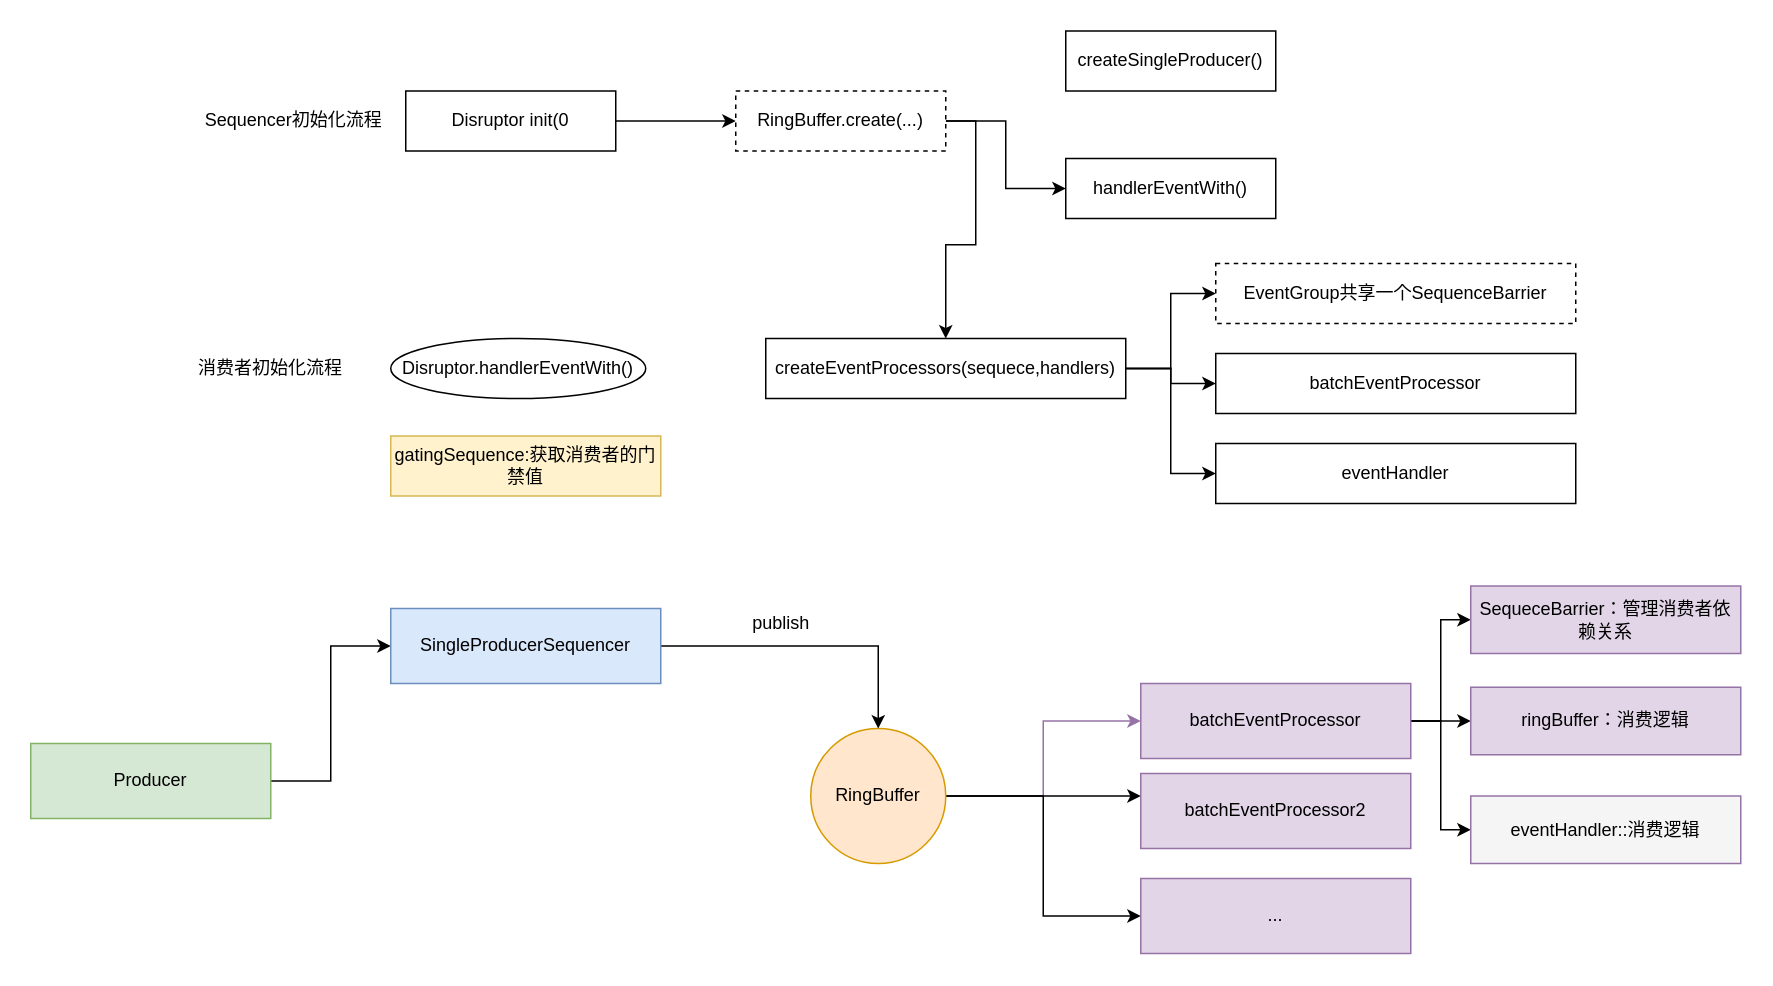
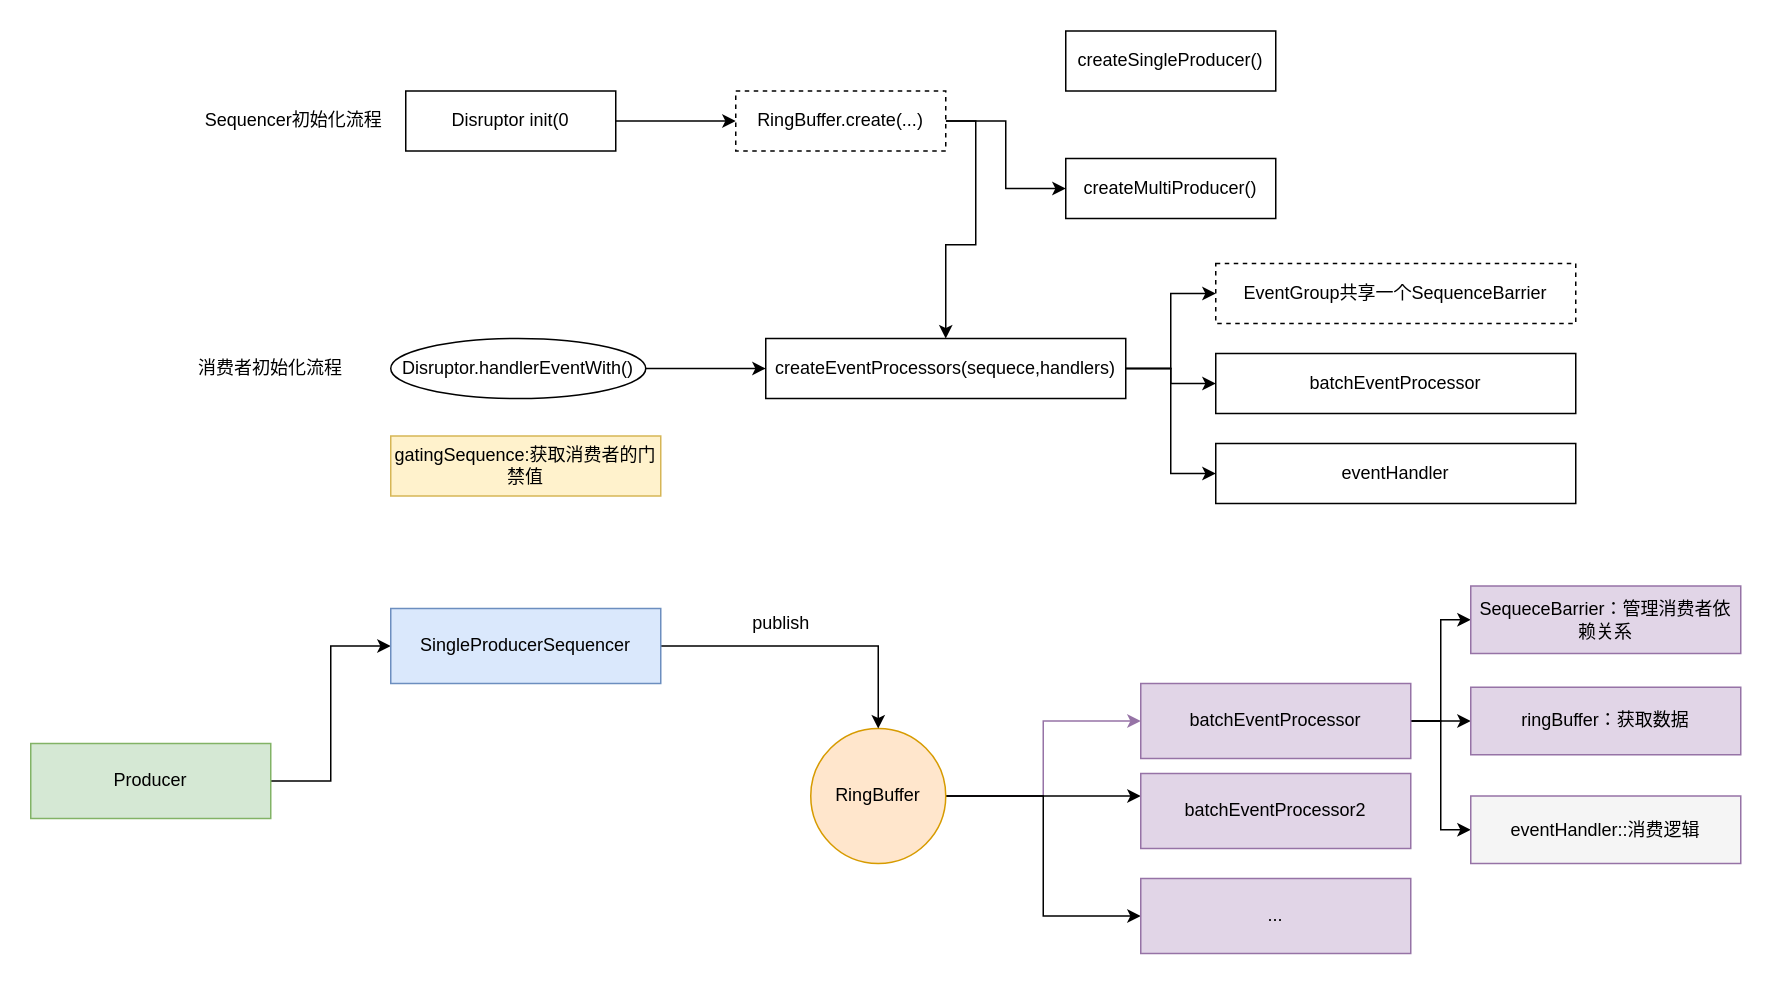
  <mxCell id="0" />
  <mxCell id="1" parent="0" />
  <mxCell id="2" style="edgeStyle=orthogonalEdgeStyle;rounded=0;orthogonalLoop=1;jettySize=auto;html=1;exitX=1;exitY=0.5;exitDx=0;exitDy=0;entryX=0;entryY=0.5;entryDx=0;entryDy=0;" edge="1" parent="1" source="3" target="7"><mxGeometry relative="1" as="geometry" /></mxCell>
  <mxCell id="3" value="Disruptor init(0" style="rounded=0;whiteSpace=wrap;html=1;" vertex="1" parent="1"><mxGeometry x="270" y="60" width="140" height="40" as="geometry" /></mxCell>
  <mxCell id="4" value="Sequencer初始化流程" style="text;html=1;align=center;verticalAlign=middle;resizable=0;points=[];autosize=1;strokeColor=none;fillColor=none;" vertex="1" parent="1"><mxGeometry x="130" y="70" width="130" height="20" as="geometry" /></mxCell>
  <mxCell id="5" style="edgeStyle=orthogonalEdgeStyle;rounded=0;orthogonalLoop=1;jettySize=auto;html=1;exitX=1;exitY=0.5;exitDx=0;exitDy=0;" edge="1" parent="1" source="7" target="16"><mxGeometry relative="1" as="geometry" /></mxCell>
  <mxCell id="6" style="edgeStyle=orthogonalEdgeStyle;rounded=0;orthogonalLoop=1;jettySize=auto;html=1;exitX=1;exitY=0.5;exitDx=0;exitDy=0;entryX=0;entryY=0.5;entryDx=0;entryDy=0;" edge="1" parent="1" source="7" target="9"><mxGeometry relative="1" as="geometry" /></mxCell>
  <mxCell id="7" value="RingBuffer.create(...)" style="rounded=0;whiteSpace=wrap;html=1;dashed=1;" vertex="1" parent="1"><mxGeometry x="490" y="60" width="140" height="40" as="geometry" /></mxCell>
  <mxCell id="8" value="createSingleProducer()" style="rounded=0;whiteSpace=wrap;html=1;" vertex="1" parent="1"><mxGeometry x="710" y="20" width="140" height="40" as="geometry" /></mxCell>
- <mxCell id="9" value="handlerEventWith()" style="rounded=0;whiteSpace=wrap;html=1;" vertex="1" parent="1"><mxGeometry x="710" y="105" width="140" height="40" as="geometry" /></mxCell>
+ <mxCell id="9" value="createMultiProducer()" style="rounded=0;whiteSpace=wrap;html=1;" vertex="1" parent="1"><mxGeometry x="710" y="105" width="140" height="40" as="geometry" /></mxCell>
  <mxCell id="10" value="消费者初始化流程" style="text;html=1;strokeColor=none;fillColor=none;align=center;verticalAlign=middle;whiteSpace=wrap;rounded=0;" vertex="1" parent="1"><mxGeometry x="130" y="235" width="100" height="20" as="geometry" /></mxCell>
+ <mxCell id="11" style="edgeStyle=orthogonalEdgeStyle;rounded=0;orthogonalLoop=1;jettySize=auto;html=1;exitX=1;exitY=0.5;exitDx=0;exitDy=0;entryX=0;entryY=0.5;entryDx=0;entryDy=0;" edge="1" parent="1" source="12" target="16"><mxGeometry relative="1" as="geometry" /></mxCell>
  <mxCell id="12" value="Disruptor.handlerEventWith()" style="ellipse;whiteSpace=wrap;html=1;" vertex="1" parent="1"><mxGeometry x="260" y="225" width="170" height="40" as="geometry" /></mxCell>
  <mxCell id="13" style="edgeStyle=orthogonalEdgeStyle;rounded=0;orthogonalLoop=1;jettySize=auto;html=1;exitX=1;exitY=0.5;exitDx=0;exitDy=0;entryX=0;entryY=0.5;entryDx=0;entryDy=0;" edge="1" parent="1" source="16" target="17"><mxGeometry relative="1" as="geometry" /></mxCell>
  <mxCell id="14" style="edgeStyle=orthogonalEdgeStyle;rounded=0;orthogonalLoop=1;jettySize=auto;html=1;exitX=1;exitY=0.5;exitDx=0;exitDy=0;entryX=0;entryY=0.5;entryDx=0;entryDy=0;" edge="1" parent="1" source="16" target="18"><mxGeometry relative="1" as="geometry" /></mxCell>
  <mxCell id="15" style="edgeStyle=orthogonalEdgeStyle;rounded=0;orthogonalLoop=1;jettySize=auto;html=1;exitX=1;exitY=0.5;exitDx=0;exitDy=0;entryX=0;entryY=0.5;entryDx=0;entryDy=0;" edge="1" parent="1" source="16" target="19"><mxGeometry relative="1" as="geometry" /></mxCell>
  <mxCell id="16" value="createEventProcessors(sequece,handlers)" style="rounded=0;whiteSpace=wrap;html=1;" vertex="1" parent="1"><mxGeometry x="510" y="225" width="240" height="40" as="geometry" /></mxCell>
  <mxCell id="17" value="EventGroup共享一个SequenceBarrier" style="rounded=0;whiteSpace=wrap;html=1;dashed=1;" vertex="1" parent="1"><mxGeometry x="810" y="175" width="240" height="40" as="geometry" /></mxCell>
  <mxCell id="18" value="batchEventProcessor" style="rounded=0;whiteSpace=wrap;html=1;" vertex="1" parent="1"><mxGeometry x="810" y="235" width="240" height="40" as="geometry" /></mxCell>
  <mxCell id="19" value="eventHandler" style="rounded=0;whiteSpace=wrap;html=1;" vertex="1" parent="1"><mxGeometry x="810" y="295" width="240" height="40" as="geometry" /></mxCell>
  <mxCell id="20" style="edgeStyle=orthogonalEdgeStyle;rounded=0;orthogonalLoop=1;jettySize=auto;html=1;exitX=1;exitY=0.5;exitDx=0;exitDy=0;entryX=0;entryY=0.5;entryDx=0;entryDy=0;fillColor=#e1d5e7;strokeColor=#9673a6;" edge="1" parent="1" source="23" target="32"><mxGeometry relative="1" as="geometry" /></mxCell>
  <mxCell id="21" style="edgeStyle=orthogonalEdgeStyle;rounded=0;orthogonalLoop=1;jettySize=auto;html=1;exitX=1;exitY=0.5;exitDx=0;exitDy=0;" edge="1" parent="1" source="23"><mxGeometry relative="1" as="geometry"><mxPoint x="760" y="530" as="targetPoint" /></mxGeometry></mxCell>
  <mxCell id="22" style="edgeStyle=orthogonalEdgeStyle;rounded=0;orthogonalLoop=1;jettySize=auto;html=1;exitX=1;exitY=0.5;exitDx=0;exitDy=0;entryX=0;entryY=0.5;entryDx=0;entryDy=0;" edge="1" parent="1" source="23" target="37"><mxGeometry relative="1" as="geometry" /></mxCell>
  <mxCell id="23" value="RingBuffer" style="ellipse;whiteSpace=wrap;html=1;aspect=fixed;fillColor=#ffe6cc;strokeColor=#d79b00;" vertex="1" parent="1"><mxGeometry x="540" y="485" width="90" height="90" as="geometry" /></mxCell>
  <mxCell id="24" style="edgeStyle=orthogonalEdgeStyle;rounded=0;orthogonalLoop=1;jettySize=auto;html=1;exitX=1;exitY=0.5;exitDx=0;exitDy=0;entryX=0;entryY=0.5;entryDx=0;entryDy=0;" edge="1" parent="1" source="25" target="27"><mxGeometry relative="1" as="geometry" /></mxCell>
  <mxCell id="25" value="Producer" style="rounded=0;whiteSpace=wrap;html=1;fillColor=#d5e8d4;strokeColor=#82b366;" vertex="1" parent="1"><mxGeometry x="20" y="495" width="160" height="50" as="geometry" /></mxCell>
  <mxCell id="26" style="edgeStyle=orthogonalEdgeStyle;rounded=0;orthogonalLoop=1;jettySize=auto;html=1;" edge="1" parent="1" source="27" target="23"><mxGeometry relative="1" as="geometry" /></mxCell>
  <mxCell id="27" value="SingleProducerSequencer" style="rounded=0;whiteSpace=wrap;html=1;fillColor=#dae8fc;strokeColor=#6c8ebf;" vertex="1" parent="1"><mxGeometry x="260" y="405" width="180" height="50" as="geometry" /></mxCell>
  <mxCell id="28" value="publish" style="text;html=1;align=center;verticalAlign=middle;resizable=0;points=[];autosize=1;strokeColor=none;fillColor=none;" vertex="1" parent="1"><mxGeometry x="495" y="405" width="50" height="20" as="geometry" /></mxCell>
  <mxCell id="29" style="edgeStyle=orthogonalEdgeStyle;rounded=0;orthogonalLoop=1;jettySize=auto;html=1;exitX=1;exitY=0.5;exitDx=0;exitDy=0;entryX=0;entryY=0.5;entryDx=0;entryDy=0;" edge="1" parent="1" source="32" target="33"><mxGeometry relative="1" as="geometry" /></mxCell>
  <mxCell id="30" style="edgeStyle=orthogonalEdgeStyle;rounded=0;orthogonalLoop=1;jettySize=auto;html=1;exitX=1;exitY=0.5;exitDx=0;exitDy=0;entryX=0;entryY=0.5;entryDx=0;entryDy=0;" edge="1" parent="1" source="32" target="34"><mxGeometry relative="1" as="geometry" /></mxCell>
  <mxCell id="31" style="edgeStyle=orthogonalEdgeStyle;rounded=0;orthogonalLoop=1;jettySize=auto;html=1;exitX=1;exitY=0.5;exitDx=0;exitDy=0;entryX=0;entryY=0.5;entryDx=0;entryDy=0;" edge="1" parent="1" source="32" target="35"><mxGeometry relative="1" as="geometry" /></mxCell>
  <mxCell id="32" value="batchEventProcessor" style="rounded=0;whiteSpace=wrap;html=1;fillColor=#e1d5e7;strokeColor=#9673a6;" vertex="1" parent="1"><mxGeometry x="760" y="455" width="180" height="50" as="geometry" /></mxCell>
  <mxCell id="33" value="SequeceBarrier：管理消费者依赖关系" style="rounded=0;whiteSpace=wrap;html=1;fillColor=#e1d5e7;strokeColor=#9673a6;" vertex="1" parent="1"><mxGeometry x="980" y="390" width="180" height="45" as="geometry" /></mxCell>
- <mxCell id="34" value="ringBuffer：消费逻辑" style="rounded=0;whiteSpace=wrap;html=1;fillColor=#e1d5e7;strokeColor=#9673a6;" vertex="1" parent="1"><mxGeometry x="980" y="457.5" width="180" height="45" as="geometry" /></mxCell>
+ <mxCell id="34" value="ringBuffer：获取数据" style="rounded=0;whiteSpace=wrap;html=1;fillColor=#e1d5e7;strokeColor=#9673a6;" vertex="1" parent="1"><mxGeometry x="980" y="457.5" width="180" height="45" as="geometry" /></mxCell>
  <mxCell id="35" value="eventHandler::消费逻辑" style="rounded=0;whiteSpace=wrap;html=1;fillColor=#f5f5f5;strokeColor=#9673a6;" vertex="1" parent="1"><mxGeometry x="980" y="530" width="180" height="45" as="geometry" /></mxCell>
  <mxCell id="36" value="batchEventProcessor2" style="rounded=0;whiteSpace=wrap;html=1;fillColor=#e1d5e7;strokeColor=#9673a6;" vertex="1" parent="1"><mxGeometry x="760" y="515" width="180" height="50" as="geometry" /></mxCell>
  <mxCell id="37" value="..." style="rounded=0;whiteSpace=wrap;html=1;fillColor=#e1d5e7;strokeColor=#9673a6;" vertex="1" parent="1"><mxGeometry x="760" y="585" width="180" height="50" as="geometry" /></mxCell>
  <mxCell id="38" value="gatingSequence:获取消费者的门禁值" style="rounded=0;whiteSpace=wrap;html=1;fillColor=#fff2cc;strokeColor=#d6b656;" vertex="1" parent="1"><mxGeometry x="260" y="290" width="180" height="40" as="geometry" /></mxCell>
